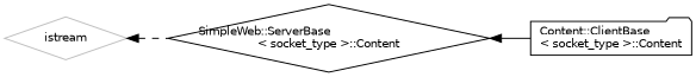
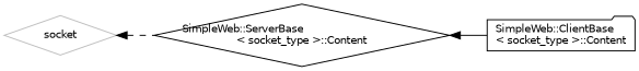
  digraph {
    fontname="DejaVu Sans"
    rankdir=LR
    node [color=black fillcolor=white fontname="DejaVu Sans" fontsize=10 shape=diamond style=filled]
    edge [color=black dir=back fontname="DejaVu Sans" fontsize=10 labelfontname=Helvetica labelfontsize=10]
-   n1 [color=grey75 height=0.2 label=istream width=0.4]
+   n1 [color=grey75 height=0.2 label=socket width=0.4]
    n2 [height=0.2 label="SimpleWeb::ServerBase\l\< socket_type \>::Content" width=0.4]
-   n3 [height=0.2 label="Content::ClientBase\l\< socket_type \>::Content" shape=folder width=0.4]
+   n3 [height=0.2 label="SimpleWeb::ClientBase\l\< socket_type \>::Content" shape=folder width=0.4]
    n1 -> n2 [style=dashed]
    n2 -> n3 [style=solid]
  }
